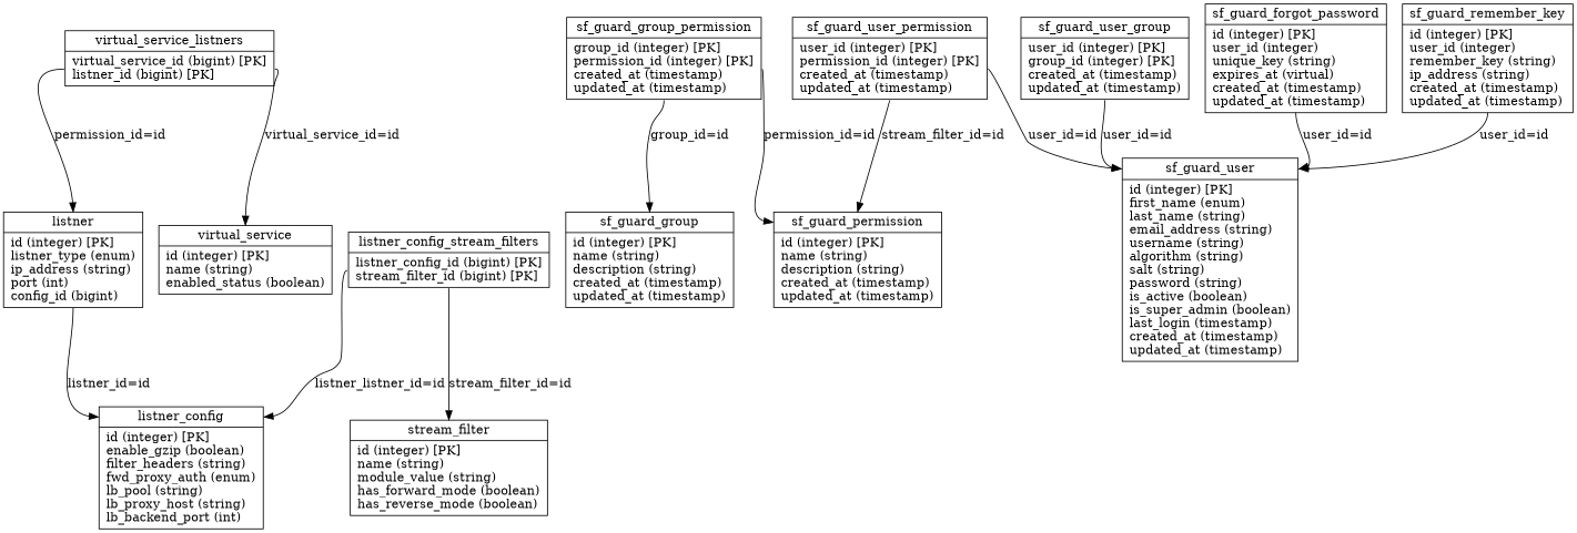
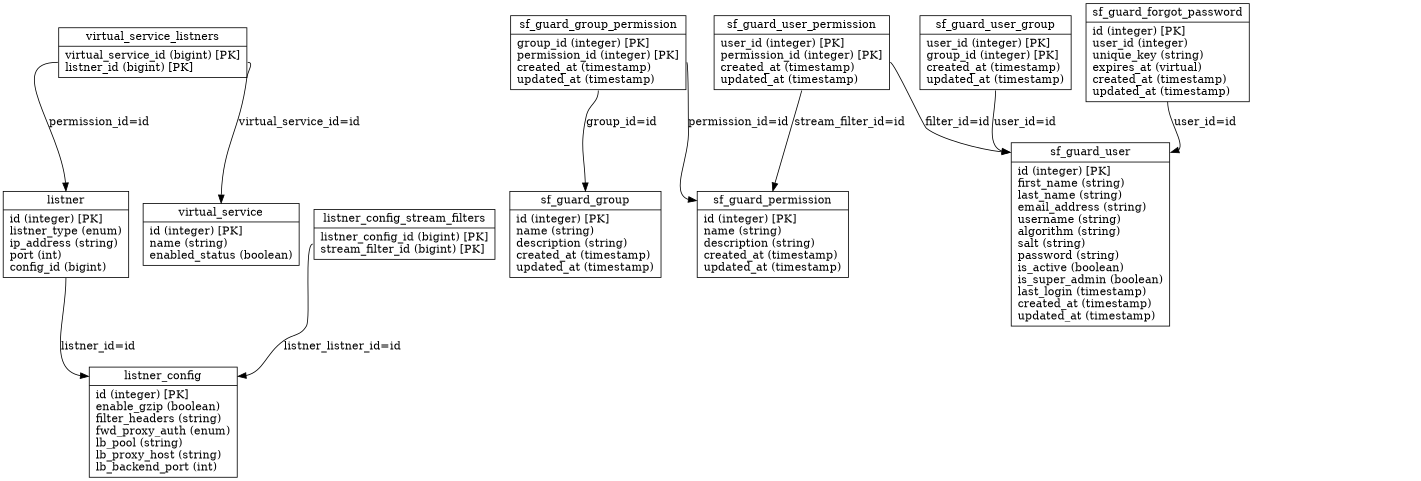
  digraph {
    splines=true
    node [shape=record]
    edge [headport=table labeldistance=2 tailport=cols]
    n1 [label="{<table>listner_config|<cols>id (integer) [PK]\lenable_gzip (boolean)\lfilter_headers (string)\lfwd_proxy_auth (enum)\llb_pool (string)\llb_proxy_host (string)\llb_backend_port (int)\l}"]
-   n2 [label="{<table>stream_filter|<cols>id (integer) [PK]\lname (string)\lmodule_value (string)\lhas_forward_mode (boolean)\lhas_reverse_mode (boolean)\l}"]
    n3 [label="{<table>virtual_service_listners|<cols>virtual_service_id (bigint) [PK]\llistner_id (bigint) [PK]\l}"]
    n4 [label="{<table>listner|<cols>id (integer) [PK]\llistner_type (enum)\lip_address (string)\lport (int)\lconfig_id (bigint)\l}"]
    n5 [label="{<table>virtual_service|<cols>id (integer) [PK]\lname (string)\lenabled_status (boolean)\l}"]
    n6 [label="{<table>listner_config_stream_filters|<cols>listner_config_id (bigint) [PK]\lstream_filter_id (bigint) [PK]\l}"]
    n7 [label="{<table>sf_guard_forgot_password|<cols>id (integer) [PK]\luser_id (integer)\lunique_key (string)\lexpires_at (virtual)\lcreated_at (timestamp)\lupdated_at (timestamp)\l}"]
-   n8 [label="{<table>sf_guard_user|<cols>id (integer) [PK]\lfirst_name (enum)\llast_name (string)\lemail_address (string)\lusername (string)\lalgorithm (string)\lsalt (string)\lpassword (string)\lis_active (boolean)\lis_super_admin (boolean)\llast_login (timestamp)\lcreated_at (timestamp)\lupdated_at (timestamp)\l}"]
+   n8 [label="{<table>sf_guard_user|<cols>id (integer) [PK]\lfirst_name (string)\llast_name (string)\lemail_address (string)\lusername (string)\lalgorithm (string)\lsalt (string)\lpassword (string)\lis_active (boolean)\lis_super_admin (boolean)\llast_login (timestamp)\lcreated_at (timestamp)\lupdated_at (timestamp)\l}"]
    n9 [label="{<table>sf_guard_user_permission|<cols>user_id (integer) [PK]\lpermission_id (integer) [PK]\lcreated_at (timestamp)\lupdated_at (timestamp)\l}"]
    n10 [label="{<table>sf_guard_permission|<cols>id (integer) [PK]\lname (string)\ldescription (string)\lcreated_at (timestamp)\lupdated_at (timestamp)\l}"]
    n11 [label="{<table>sf_guard_group_permission|<cols>group_id (integer) [PK]\lpermission_id (integer) [PK]\lcreated_at (timestamp)\lupdated_at (timestamp)\l}"]
    n12 [label="{<table>sf_guard_group|<cols>id (integer) [PK]\lname (string)\ldescription (string)\lcreated_at (timestamp)\lupdated_at (timestamp)\l}"]
-   n13 [label="{<table>sf_guard_remember_key|<cols>id (integer) [PK]\luser_id (integer)\lremember_key (string)\lip_address (string)\lcreated_at (timestamp)\lupdated_at (timestamp)\l}"]
    n14 [label="{<table>sf_guard_user_group|<cols>user_id (integer) [PK]\lgroup_id (integer) [PK]\lcreated_at (timestamp)\lupdated_at (timestamp)\l}"]
    n3 -> n4 [label="permission_id=id"]
    n3 -> n5 [label="virtual_service_id=id"]
    n4 -> n1 [label="listner_id=id"]
    n6 -> n1 [label="listner_listner_id=id"]
-   n6 -> n2 [label="stream_filter_id=id"]
    n7 -> n8 [label="user_id=id"]
-   n9 -> n8 [label="user_id=id"]
+   n9 -> n8 [label="filter_id=id"]
    n9 -> n10 [label="stream_filter_id=id"]
    n11 -> n10 [label="permission_id=id"]
    n11 -> n12 [label="group_id=id"]
-   n13 -> n8 [label="user_id=id"]
    n14 -> n8 [label="user_id=id"]
  }
